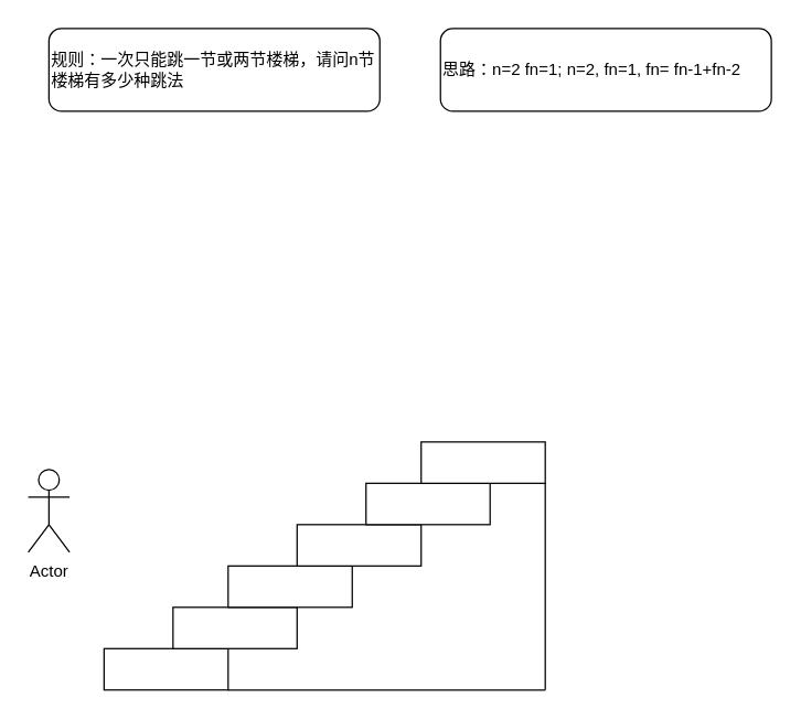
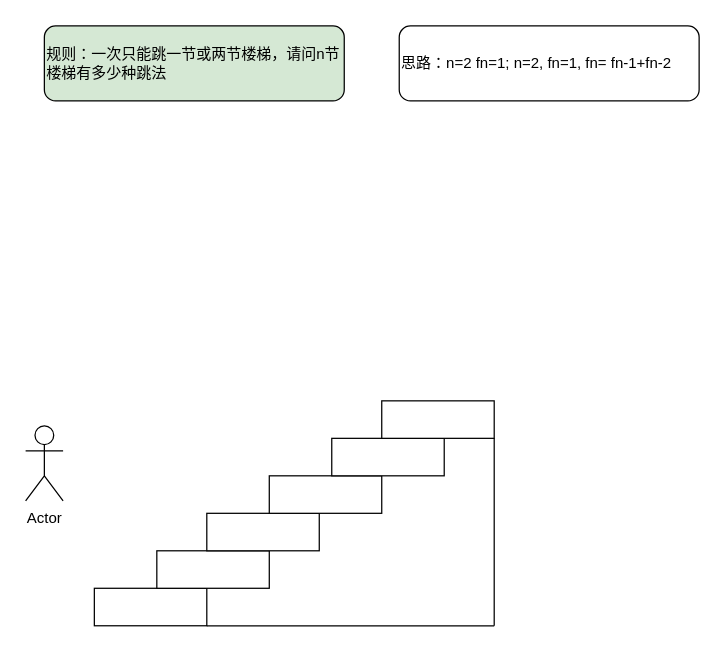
  <mxCell id="0" />
  <mxCell id="1" parent="0" />
- <mxCell id="2" value="规则：一次只能跳一节或两节楼梯，请问n节楼梯有多少种跳法" style="rounded=1;whiteSpace=wrap;html=1;align=left;" vertex="1" parent="1"><mxGeometry x="35" y="20" width="240" height="60" as="geometry" /></mxCell>
+ <mxCell id="2" value="规则：一次只能跳一节或两节楼梯，请问n节楼梯有多少种跳法" style="rounded=1;whiteSpace=wrap;html=1;align=left;fillColor=#d5e8d4;" vertex="1" parent="1"><mxGeometry x="35" y="20" width="240" height="60" as="geometry" /></mxCell>
  <mxCell id="3" value="" style="rounded=0;whiteSpace=wrap;html=1;" vertex="1" parent="1"><mxGeometry x="75" y="470" width="90" height="30" as="geometry" /></mxCell>
  <mxCell id="4" value="" style="rounded=0;whiteSpace=wrap;html=1;" vertex="1" parent="1"><mxGeometry x="125" y="440" width="90" height="30" as="geometry" /></mxCell>
  <mxCell id="5" value="" style="rounded=0;whiteSpace=wrap;html=1;" vertex="1" parent="1"><mxGeometry x="165" y="410" width="90" height="30" as="geometry" /></mxCell>
  <mxCell id="6" value="" style="rounded=0;whiteSpace=wrap;html=1;" vertex="1" parent="1"><mxGeometry x="215" y="380" width="90" height="30" as="geometry" /></mxCell>
  <mxCell id="7" value="" style="rounded=0;whiteSpace=wrap;html=1;" vertex="1" parent="1"><mxGeometry x="265" y="350" width="90" height="30" as="geometry" /></mxCell>
  <mxCell id="8" value="" style="rounded=0;whiteSpace=wrap;html=1;" vertex="1" parent="1"><mxGeometry x="305" y="320" width="90" height="30" as="geometry" /></mxCell>
  <mxCell id="9" value="" style="endArrow=none;html=1;exitX=1;exitY=1;exitDx=0;exitDy=0;" edge="1" parent="1" source="3"><mxGeometry width="50" height="50" relative="1" as="geometry"><mxPoint x="415" y="270" as="sourcePoint" /><mxPoint x="395" y="500" as="targetPoint" /></mxGeometry></mxCell>
  <mxCell id="10" value="" style="endArrow=none;html=1;exitX=1;exitY=1;exitDx=0;exitDy=0;" edge="1" parent="1" source="8"><mxGeometry width="50" height="50" relative="1" as="geometry"><mxPoint x="175" y="510" as="sourcePoint" /><mxPoint x="395" y="500" as="targetPoint" /></mxGeometry></mxCell>
  <mxCell id="11" value="Actor" style="shape=umlActor;verticalLabelPosition=bottom;verticalAlign=top;html=1;outlineConnect=0;" vertex="1" parent="1"><mxGeometry x="20" y="340" width="30" height="60" as="geometry" /></mxCell>
  <mxCell id="12" value="思路：n=2 fn=1; n=2, fn=1, fn= fn-1+fn-2" style="rounded=1;whiteSpace=wrap;html=1;align=left;" vertex="1" parent="1"><mxGeometry x="319" y="20" width="240" height="60" as="geometry" /></mxCell>
